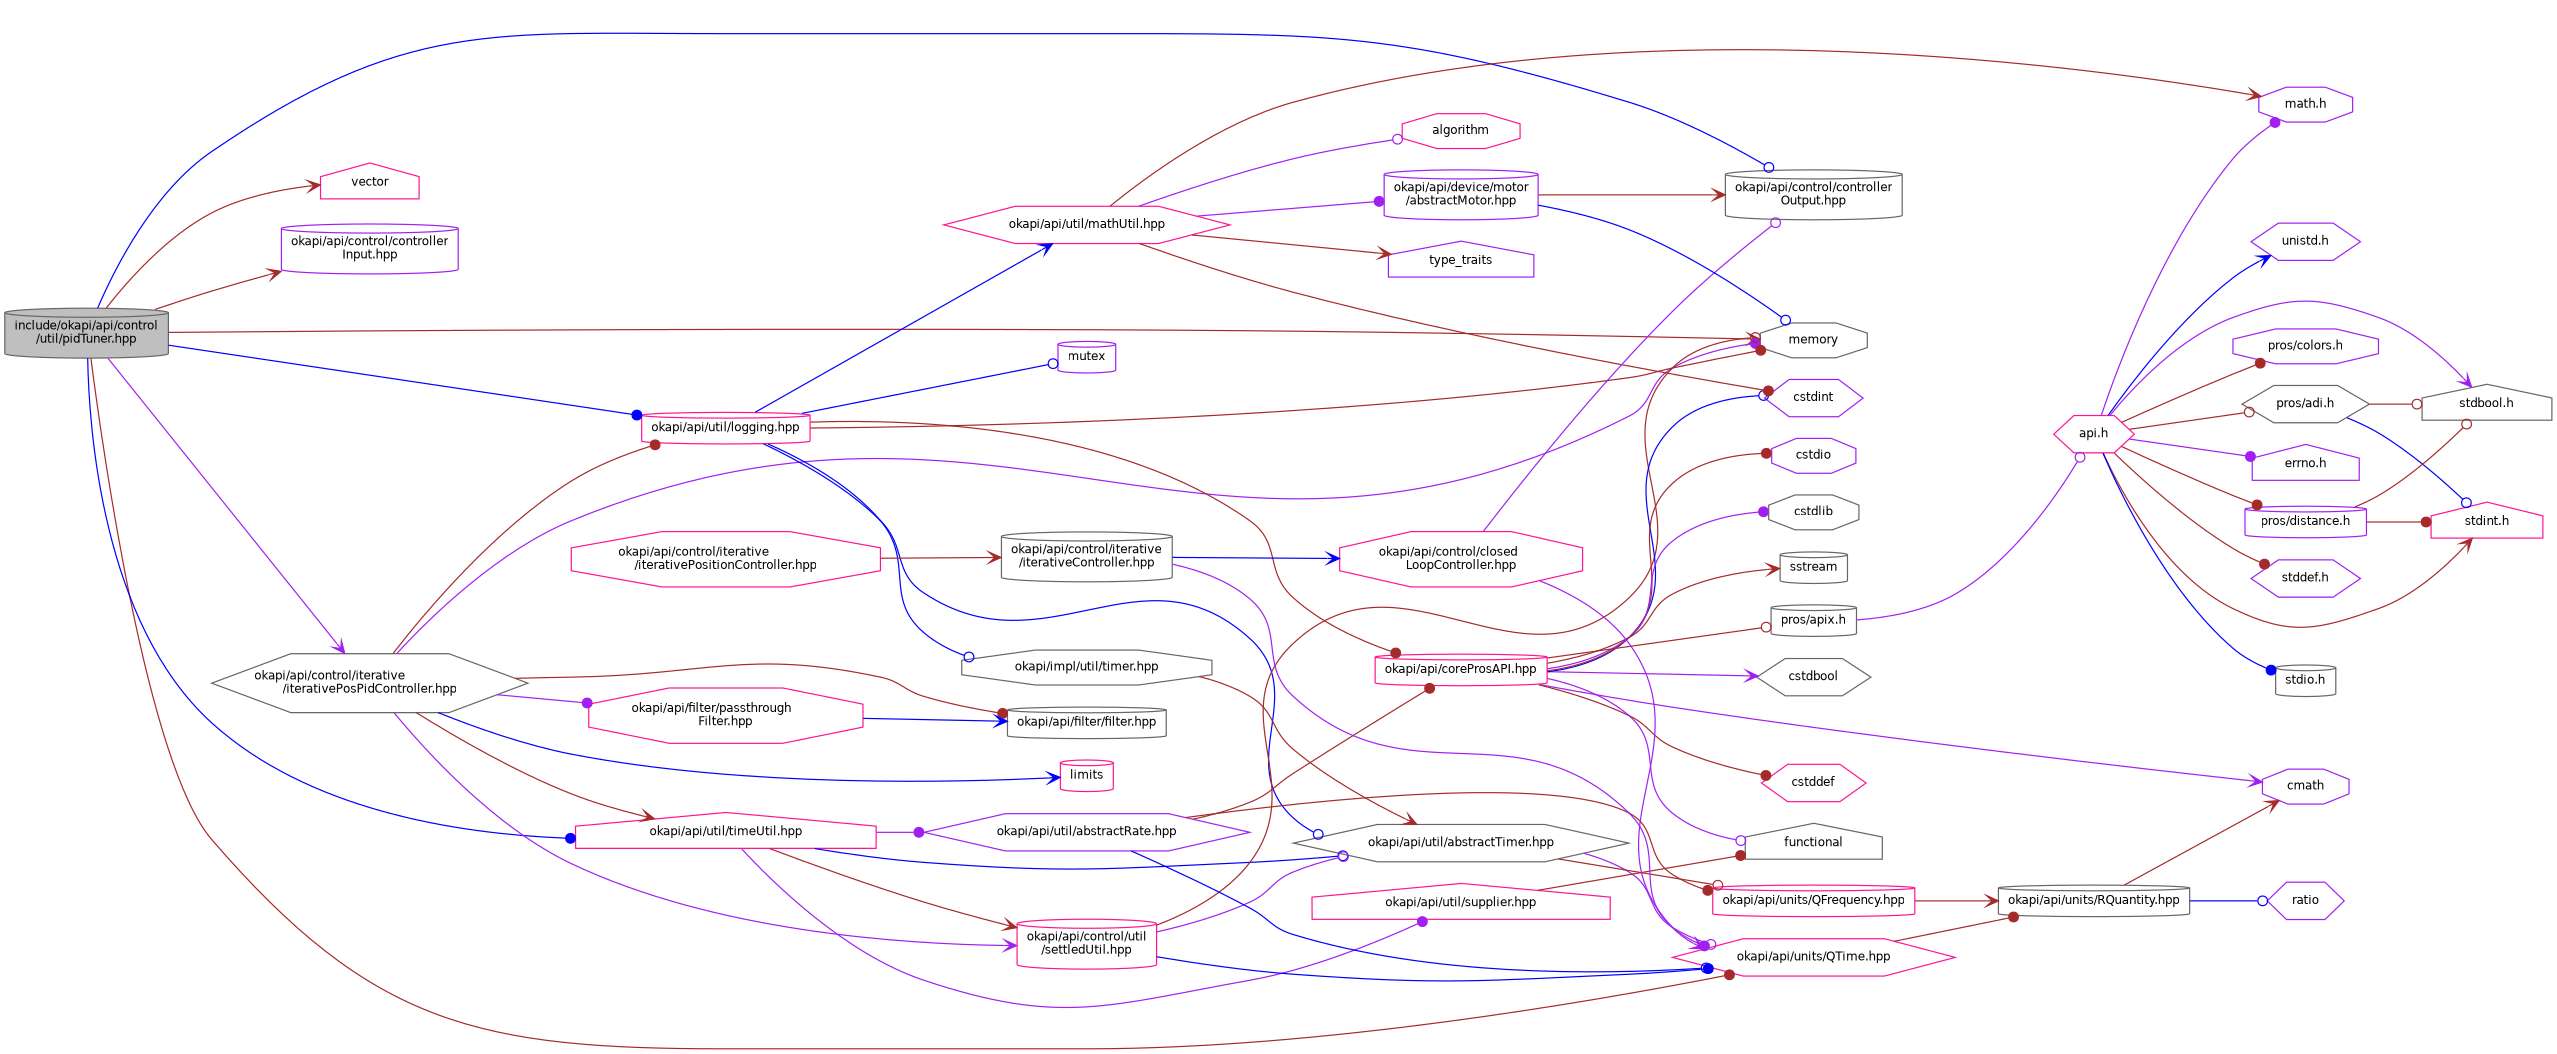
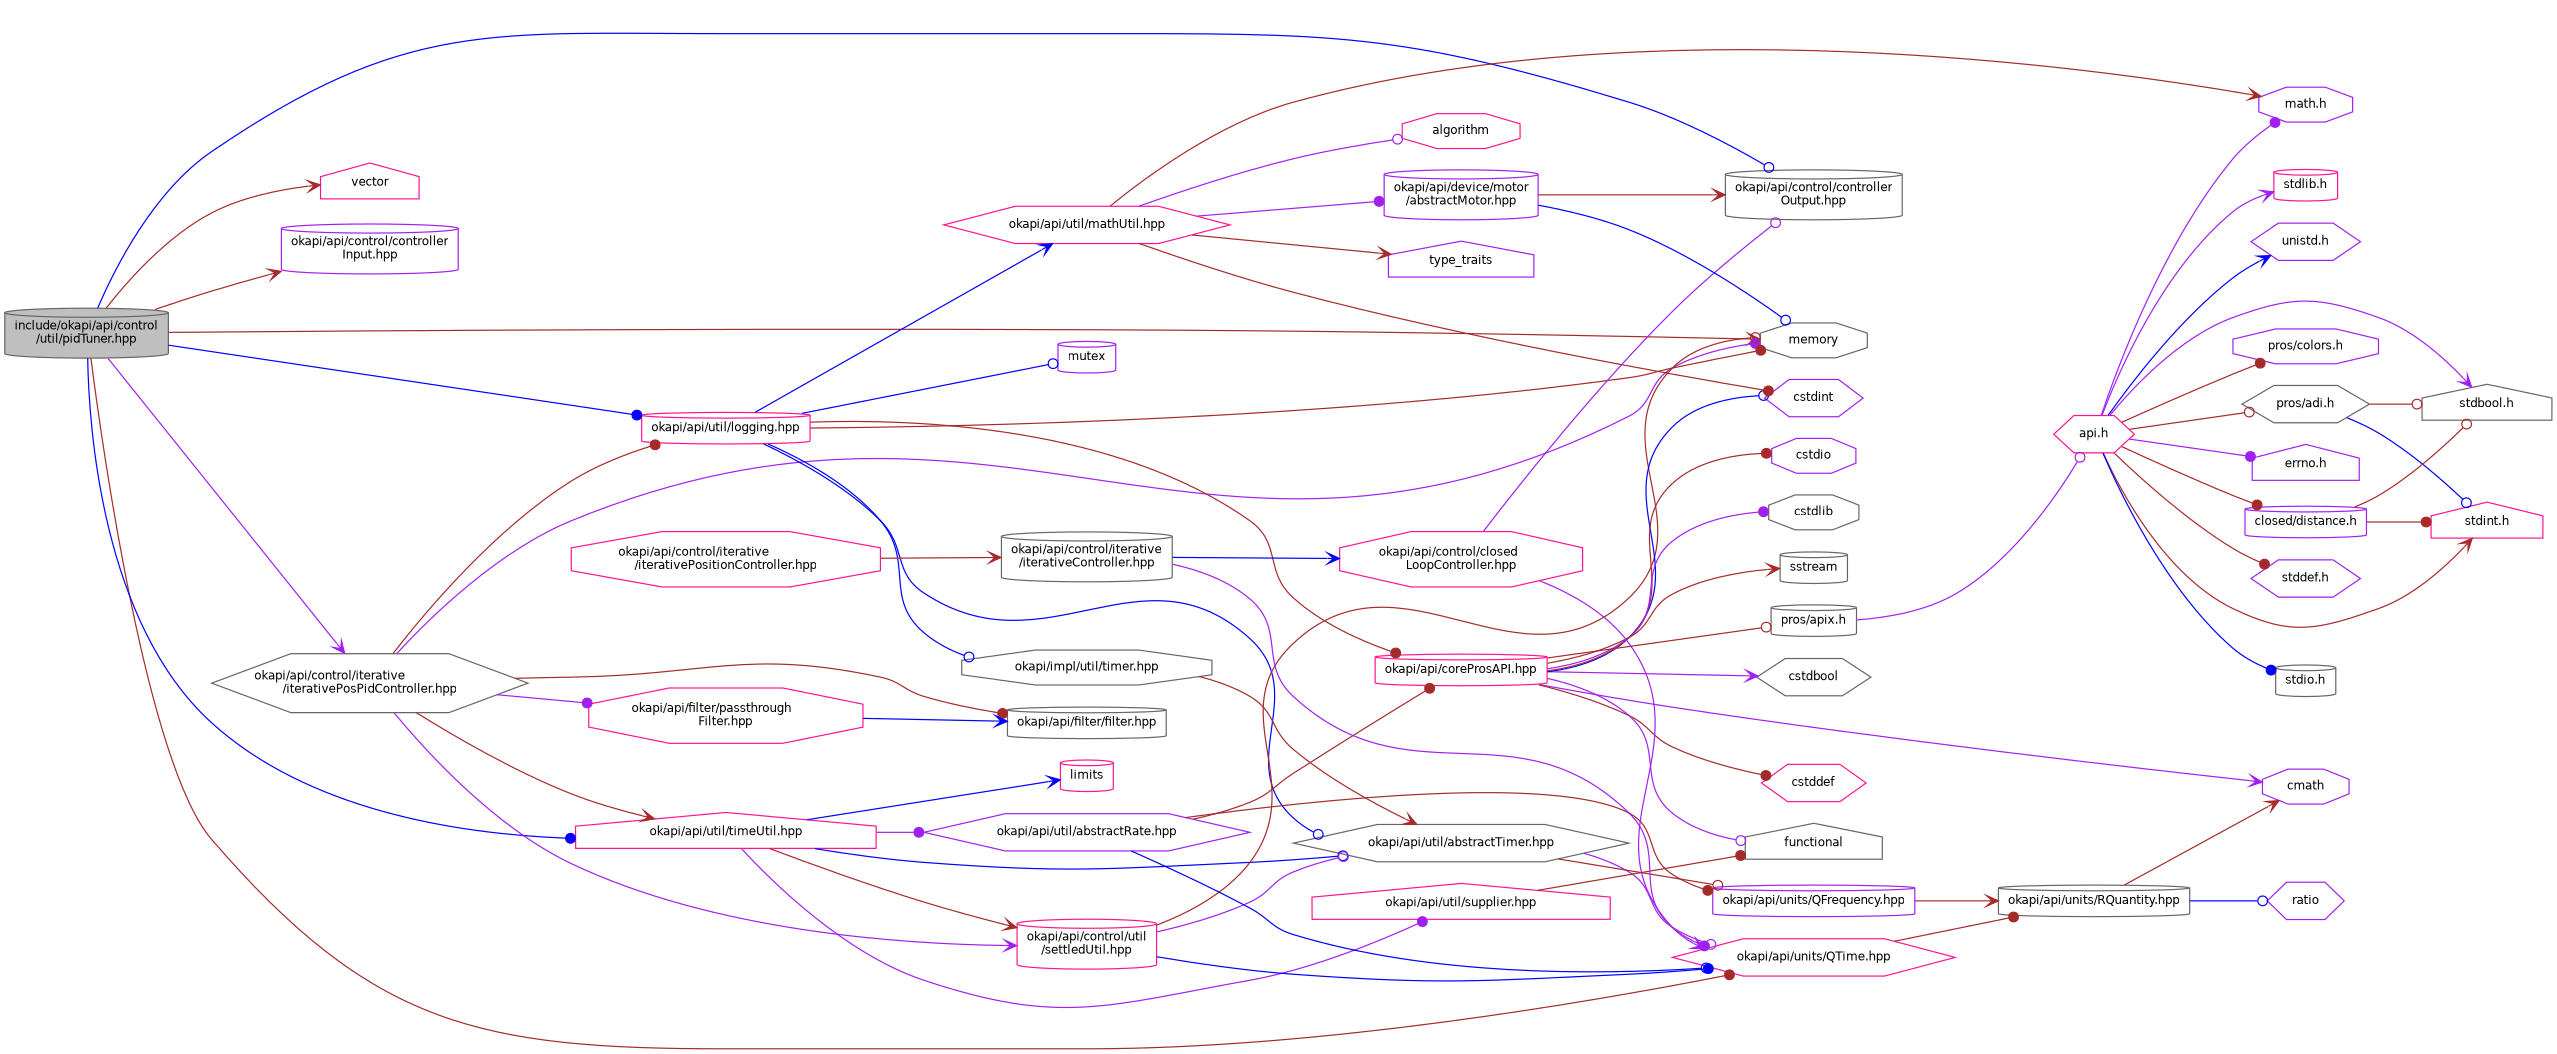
  digraph {
    rankdir=LR
    node [color=deeppink fillcolor=white fontname=Helvetica fontsize=10 shape=cylinder style=filled]
    edge [arrowhead=dot color=brown fontname=Helvetica fontsize=10 labelfontname=Helvetica labelfontsize=10 style=solid]
    n1 [color=gray40 fillcolor=grey75 fontcolor=black height=0.2 label="include/okapi/api/control\l/util/pidTuner.hpp" width=0.4]
    n2 [color=gray40 height=0.2 label=memory shape=octagon width=0.4]
    n3 [height=0.2 label=vector shape=house width=0.4]
    n4 [color=purple height=0.2 label="okapi/api/control/controller\lInput.hpp" width=0.4]
    n5 [color=gray40 height=0.2 label="okapi/api/control/controller\lOutput.hpp" width=0.4]
    n6 [color=gray40 height=0.2 label="okapi/api/control/iterative\l/iterativePosPidController.hpp" shape=hexagon width=0.4]
    n7 [height=0.2 label="okapi/api/units/QTime.hpp" shape=hexagon width=0.4]
    n8 [height=0.2 label="okapi/api/util/logging.hpp" width=0.4]
    n9 [height=0.2 label="okapi/api/util/timeUtil.hpp" shape=house width=0.4]
    n10 [height=0.2 label=limits width=0.4]
    n11 [height=0.2 label="okapi/api/control/util\l/settledUtil.hpp" width=0.4]
    n12 [color=gray40 height=0.2 label="okapi/api/filter/filter.hpp" width=0.4]
    n13 [height=0.2 label="okapi/api/filter/passthrough\lFilter.hpp" shape=octagon width=0.4]
    n14 [color=gray40 height=0.2 label="okapi/api/units/RQuantity.hpp" width=0.4]
    n15 [color=gray40 height=0.2 label="okapi/api/util/abstractTimer.hpp" shape=hexagon width=0.4]
    n16 [color=purple height=0.2 label=mutex width=0.4]
    n17 [height=0.2 label="okapi/api/coreProsAPI.hpp" width=0.4]
    n18 [height=0.2 label="okapi/api/util/mathUtil.hpp" shape=hexagon width=0.4]
    n19 [color=gray40 height=0.2 label="okapi/impl/util/timer.hpp" shape=octagon width=0.4]
    n20 [color=purple height=0.2 label="okapi/api/util/abstractRate.hpp" shape=hexagon width=0.4]
    n21 [height=0.2 label="okapi/api/util/supplier.hpp" shape=house width=0.4]
    n22 [height=0.2 label="okapi/api/control/iterative\l/iterativePositionController.hpp" shape=octagon width=0.4]
    n23 [color=gray40 height=0.2 label="okapi/api/control/iterative\l/iterativeController.hpp" width=0.4]
    n24 [height=0.2 label="okapi/api/control/closed\lLoopController.hpp" shape=octagon width=0.4]
    n25 [color=purple height=0.2 label=cmath shape=octagon width=0.4]
    n26 [color=purple height=0.2 label=ratio shape=hexagon width=0.4]
-   n27 [height=0.2 label="okapi/api/units/QFrequency.hpp" width=0.4]
+   n27 [color=purple height=0.2 label="okapi/api/units/QFrequency.hpp" width=0.4]
    n28 [color=gray40 height=0.2 label=cstdbool shape=hexagon width=0.4]
    n29 [height=0.2 label=cstddef shape=hexagon width=0.4]
    n30 [color=purple height=0.2 label=cstdint shape=hexagon width=0.4]
    n31 [color=purple height=0.2 label=cstdio shape=octagon width=0.4]
    n32 [color=gray40 height=0.2 label=cstdlib shape=octagon width=0.4]
    n33 [color=gray40 height=0.2 label=functional shape=house width=0.4]
    n34 [color=gray40 height=0.2 label=sstream width=0.4]
    n35 [color=gray40 height=0.2 label="pros/apix.h" width=0.4]
    n36 [color=purple height=0.2 label="math.h" shape=octagon width=0.4]
    n37 [height=0.2 label=algorithm shape=octagon width=0.4]
    n38 [color=purple height=0.2 label=type_traits shape=house width=0.4]
    n39 [color=purple height=0.2 label="okapi/api/device/motor\l/abstractMotor.hpp" width=0.4]
    n40 [height=0.2 label="api.h" shape=hexagon width=0.4]
    n41 [color=purple height=0.2 label="errno.h" shape=house width=0.4]
    n42 [color=gray40 height=0.2 label="stdbool.h" shape=house width=0.4]
    n43 [color=purple height=0.2 label="stddef.h" shape=hexagon width=0.4]
    n44 [height=0.2 label="stdint.h" shape=house width=0.4]
    n45 [color=gray40 height=0.2 label="stdio.h" width=0.4]
+   n46 [height=0.2 label="stdlib.h" width=0.4]
    n47 [color=purple height=0.2 label="unistd.h" shape=hexagon width=0.4]
    n48 [color=gray40 height=0.2 label="pros/adi.h" shape=hexagon width=0.4]
    n49 [color=purple height=0.2 label="pros/colors.h" shape=octagon width=0.4]
-   n50 [color=purple height=0.2 label="pros/distance.h" width=0.4]
+   n50 [color=purple height=0.2 label="closed/distance.h" width=0.4]
    n1 -> n2 [arrowhead=vee]
    n1 -> n3 [arrowhead=vee]
    n1 -> n4 [arrowhead=vee]
    n1 -> n5 [arrowhead=odot color=blue]
    n1 -> n6 [arrowhead=vee color=purple]
    n1 -> n7
    n1 -> n8 [color=blue]
    n1 -> n9 [color=blue]
    n6 -> n2 [color=purple]
    n6 -> n8
    n6 -> n9 [arrowhead=vee]
-   n6 -> n10 [arrowhead=vee color=blue]
+   n9 -> n10 [arrowhead=vee color=blue]
    n6 -> n11 [arrowhead=vee color=purple]
    n6 -> n12
    n6 -> n13 [color=purple]
    n7 -> n14
    n8 -> n2
    n8 -> n15 [arrowhead=odot color=blue]
    n8 -> n16 [arrowhead=odot color=blue]
    n8 -> n17
    n8 -> n18 [arrowhead=vee color=blue]
    n8 -> n19 [arrowhead=odot color=blue]
    n9 -> n11 [arrowhead=vee]
    n9 -> n15 [arrowhead=odot color=blue]
    n9 -> n20 [color=purple]
    n9 -> n21 [color=purple]
    n11 -> n2 [arrowhead=odot]
    n11 -> n7 [color=blue]
    n11 -> n15 [arrowhead=odot color=purple]
    n13 -> n12 [arrowhead=vee color=blue]
    n14 -> n25 [arrowhead=vee]
    n14 -> n26 [arrowhead=odot color=blue]
    n15 -> n7 [arrowhead=odot color=purple]
    n15 -> n27 [arrowhead=odot]
    n17 -> n25 [arrowhead=vee color=purple]
    n17 -> n28 [arrowhead=vee color=purple]
    n17 -> n29
    n17 -> n30 [arrowhead=odot color=blue]
    n17 -> n31
    n17 -> n32 [color=purple]
    n17 -> n33 [arrowhead=odot color=purple]
    n17 -> n34 [arrowhead=vee]
    n17 -> n35 [arrowhead=odot]
    n18 -> n30
    n18 -> n36 [arrowhead=vee]
    n18 -> n37 [arrowhead=odot color=purple]
    n18 -> n38 [arrowhead=vee]
    n18 -> n39 [color=purple]
    n19 -> n15 [arrowhead=vee]
    n20 -> n7 [arrowhead=odot color=blue]
    n20 -> n17
    n20 -> n27
    n21 -> n33
    n22 -> n23 [arrowhead=vee]
    n23 -> n7 [color=purple]
    n23 -> n24 [arrowhead=vee color=blue]
    n24 -> n5 [arrowhead=odot color=purple]
    n24 -> n7 [arrowhead=vee color=purple]
    n27 -> n14 [arrowhead=vee]
    n35 -> n40 [arrowhead=odot color=purple]
    n39 -> n2 [arrowhead=odot color=blue]
    n39 -> n5 [arrowhead=vee]
    n40 -> n36 [color=purple]
    n40 -> n41 [color=purple]
    n40 -> n42 [arrowhead=vee color=purple]
    n40 -> n43
    n40 -> n44 [arrowhead=vee]
    n40 -> n45 [color=blue]
+   n40 -> n46 [arrowhead=vee color=purple]
    n40 -> n47 [arrowhead=vee color=blue]
    n40 -> n48 [arrowhead=odot]
    n40 -> n49
    n40 -> n50
    n48 -> n42 [arrowhead=odot]
    n48 -> n44 [arrowhead=odot color=blue]
    n50 -> n42 [arrowhead=odot]
    n50 -> n44
  }
